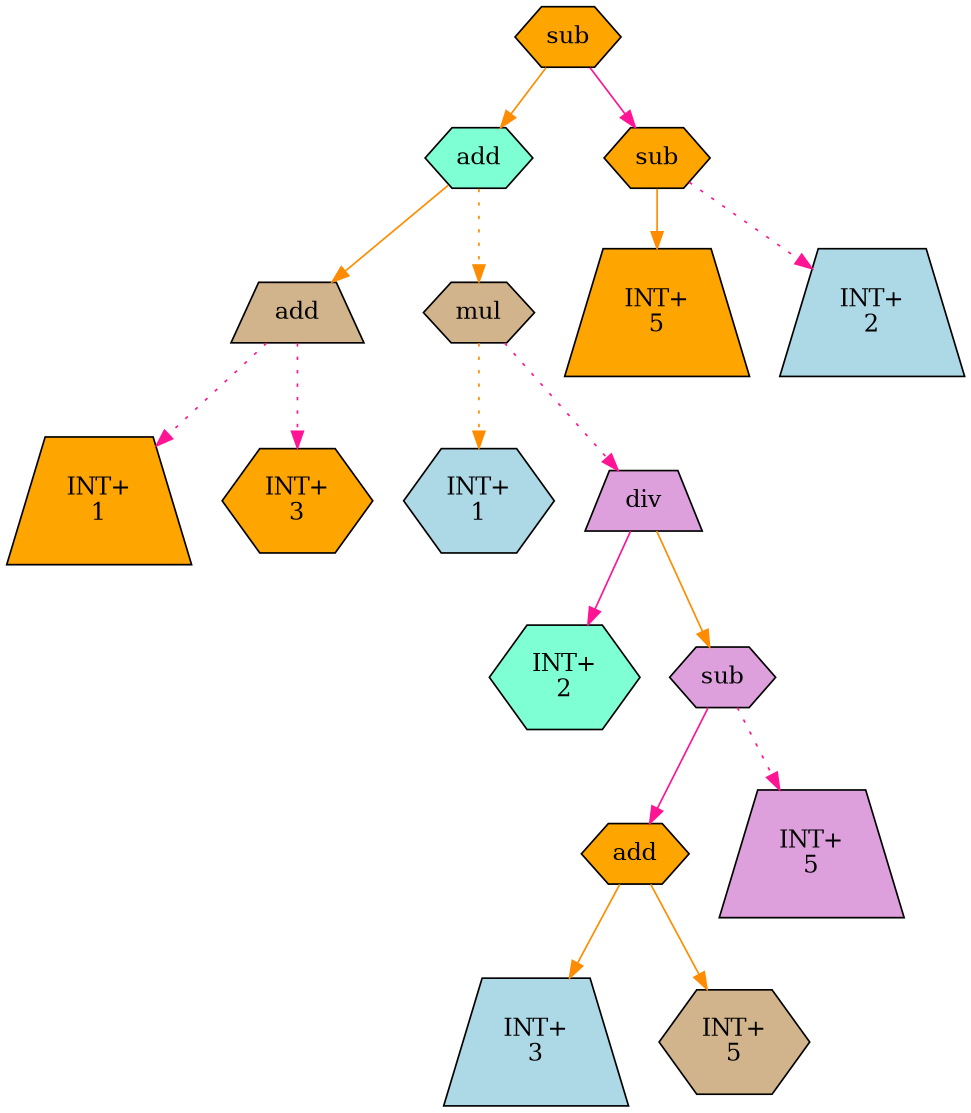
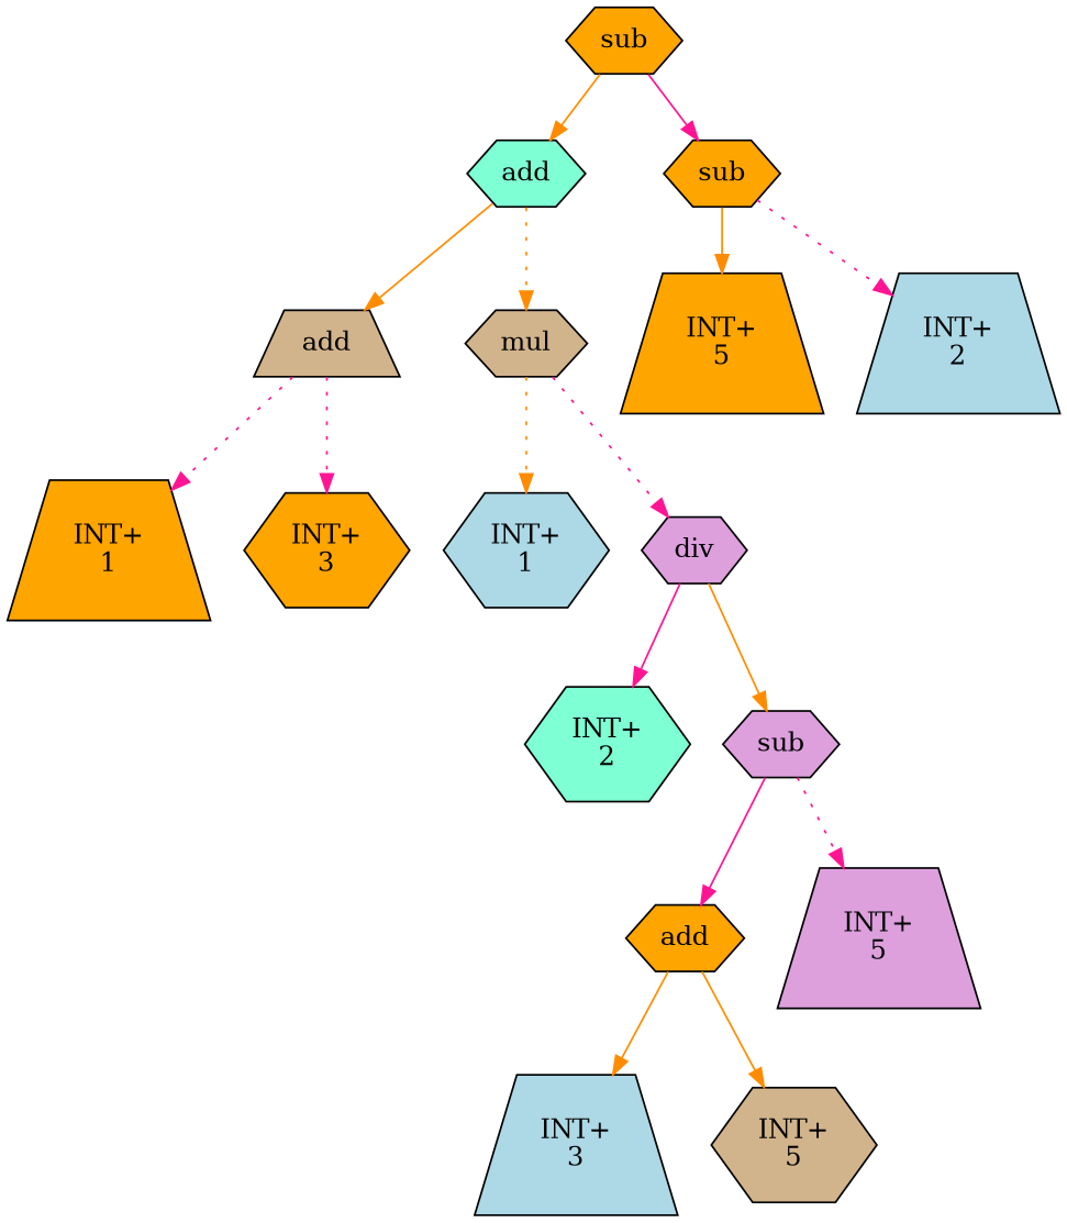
  digraph {
    node [shape=hexagon style=filled fillcolor=orange]
    edge [color=darkorange style=solid]
    n1 [label=sub]
    n2 [label=add fillcolor=aquamarine]
    n3 [label=sub]
    n4 [label=add shape=trapezium fillcolor=tan]
    n5 [label=mul fillcolor=tan]
    n6 [label="INT+\n1" shape=trapezium]
    n7 [label="INT+\n3"]
    n8 [label="INT+\n1" fillcolor=lightblue]
-   n9 [label=div shape=trapezium fillcolor=plum]
+   n9 [label=div fillcolor=plum]
    n10 [label="INT+\n2" fillcolor=aquamarine]
    n11 [label=sub fillcolor=plum]
    n12 [label=add]
    n13 [label="INT+\n5" shape=trapezium fillcolor=plum]
    n14 [label="INT+\n3" shape=trapezium fillcolor=lightblue]
    n15 [label="INT+\n5" fillcolor=tan]
    n16 [label="INT+\n5" shape=trapezium]
    n17 [label="INT+\n2" shape=trapezium fillcolor=lightblue]
    n1 -> n2
    n1 -> n3 [color=deeppink]
    n2 -> n4
    n2 -> n5 [style=dotted]
    n3 -> n16
    n3 -> n17 [color=deeppink style=dotted]
    n4 -> n6 [color=deeppink style=dotted]
    n4 -> n7 [color=deeppink style=dotted]
    n5 -> n8 [style=dotted]
    n5 -> n9 [color=deeppink style=dotted]
    n9 -> n10 [color=deeppink]
    n9 -> n11
    n11 -> n12 [color=deeppink]
    n11 -> n13 [color=deeppink style=dotted]
    n12 -> n14
    n12 -> n15
  }
